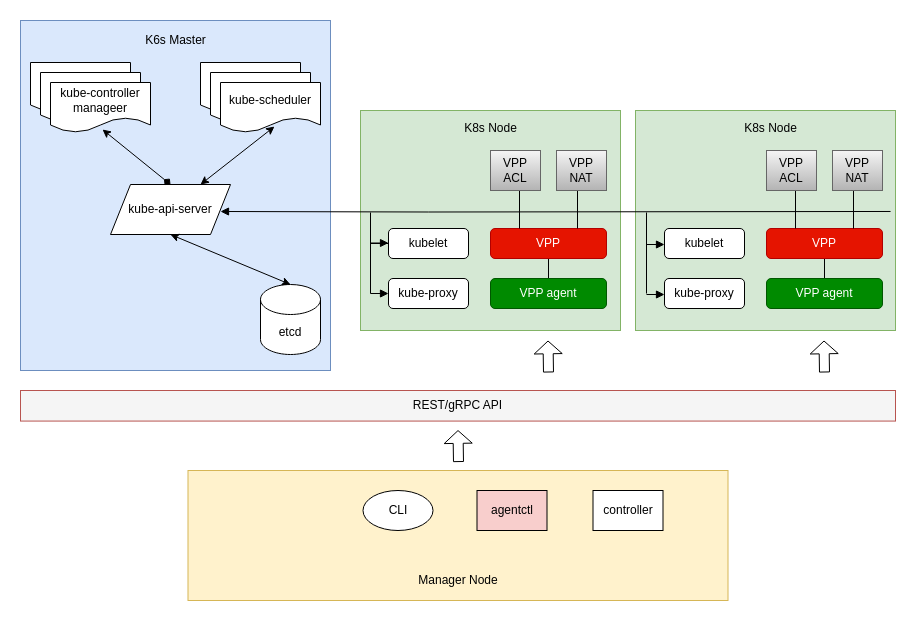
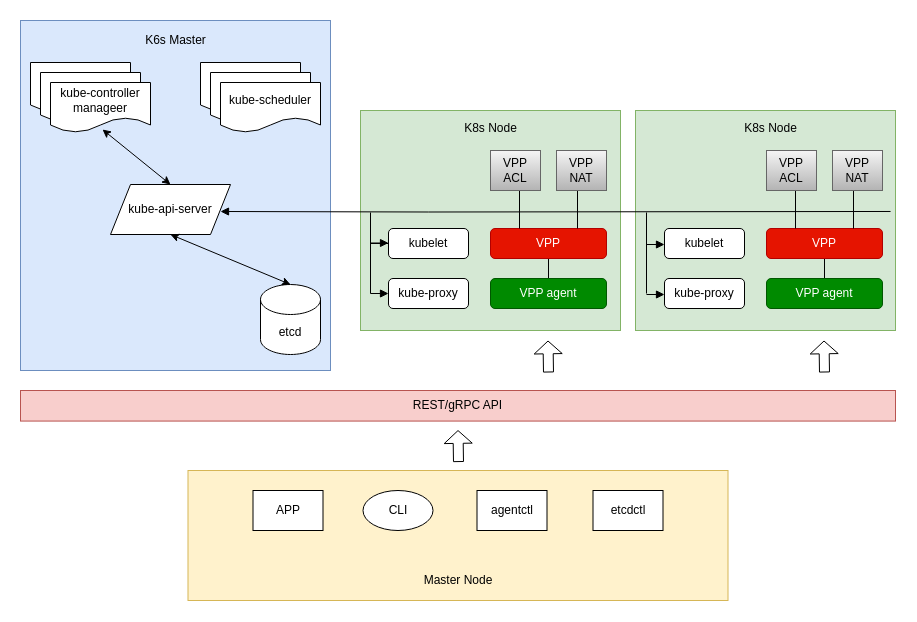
  <mxCell id="0" />
  <mxCell id="1" parent="0" />
  <mxCell id="2" value="" style="rounded=0;whiteSpace=wrap;html=1;fillColor=#fff2cc;strokeColor=#d6b656;" parent="1" vertex="1"><mxGeometry x="187.5" y="470" width="540" height="130" as="geometry" /></mxCell>
  <mxCell id="3" value="" style="rounded=0;whiteSpace=wrap;html=1;fillColor=#d5e8d4;strokeColor=#82b366;" parent="1" vertex="1"><mxGeometry x="635" y="110" width="260" height="220" as="geometry" /></mxCell>
  <mxCell id="4" value="K8s Node" style="text;html=1;strokeColor=none;fillColor=none;align=center;verticalAlign=middle;whiteSpace=wrap;rounded=0;dashed=1;" parent="1" vertex="1"><mxGeometry x="737.5" y="118" width="65" height="20" as="geometry" /></mxCell>
  <mxCell id="5" value="" style="rounded=0;whiteSpace=wrap;html=1;fillColor=#d5e8d4;strokeColor=#82b366;" parent="1" vertex="1"><mxGeometry x="360" y="110" width="260" height="220" as="geometry" /></mxCell>
  <mxCell id="6" value="" style="rounded=0;whiteSpace=wrap;html=1;fillColor=#dae8fc;strokeColor=#6c8ebf;" parent="1" vertex="1"><mxGeometry x="20" y="20" width="310" height="350" as="geometry" /></mxCell>
  <mxCell id="7" style="edgeStyle=orthogonalEdgeStyle;rounded=0;orthogonalLoop=1;jettySize=auto;html=1;exitX=0;exitY=0.5;exitDx=0;exitDy=0;endArrow=none;endFill=0;startArrow=block;startFill=1;" parent="1" source="8" edge="1"><mxGeometry relative="1" as="geometry"><mxPoint x="370" y="293" as="targetPoint" /></mxGeometry></mxCell>
  <mxCell id="8" value="kube-proxy" style="rounded=1;whiteSpace=wrap;html=1;" parent="1" vertex="1"><mxGeometry x="388" y="278" width="80" height="30" as="geometry" /></mxCell>
  <mxCell id="9" style="edgeStyle=orthogonalEdgeStyle;rounded=0;orthogonalLoop=1;jettySize=auto;html=1;exitX=0;exitY=0.5;exitDx=0;exitDy=0;endArrow=none;endFill=0;" parent="1" source="10" edge="1"><mxGeometry relative="1" as="geometry"><mxPoint x="370" y="243" as="targetPoint" /></mxGeometry></mxCell>
  <mxCell id="10" value="kubelet" style="rounded=1;whiteSpace=wrap;html=1;" parent="1" vertex="1"><mxGeometry x="388" y="228" width="80" height="30" as="geometry" /></mxCell>
  <mxCell id="11" style="edgeStyle=orthogonalEdgeStyle;rounded=0;orthogonalLoop=1;jettySize=auto;html=1;exitX=0.5;exitY=1;exitDx=0;exitDy=0;entryX=0.5;entryY=0;entryDx=0;entryDy=0;endArrow=none;endFill=0;" parent="1" source="12" target="13" edge="1"><mxGeometry relative="1" as="geometry" /></mxCell>
  <mxCell id="12" value="VPP" style="rounded=1;whiteSpace=wrap;html=1;fillColor=#e51400;strokeColor=#B20000;fontColor=#ffffff;" parent="1" vertex="1"><mxGeometry x="490" y="228" width="116" height="30" as="geometry" /></mxCell>
  <mxCell id="13" value="VPP agent" style="rounded=1;whiteSpace=wrap;html=1;fillColor=#008a00;strokeColor=#005700;fontColor=#ffffff;" parent="1" vertex="1"><mxGeometry x="490" y="278" width="116" height="30" as="geometry" /></mxCell>
  <mxCell id="14" style="edgeStyle=orthogonalEdgeStyle;rounded=0;orthogonalLoop=1;jettySize=auto;html=1;exitX=0.5;exitY=1;exitDx=0;exitDy=0;entryX=0.25;entryY=0;entryDx=0;entryDy=0;endArrow=none;endFill=0;" parent="1" source="15" target="12" edge="1"><mxGeometry relative="1" as="geometry" /></mxCell>
  <mxCell id="15" value="VPP&lt;br&gt;ACL" style="rounded=0;whiteSpace=wrap;html=1;" parent="1" vertex="1"><mxGeometry x="490" y="150" width="50" height="40" as="geometry" /></mxCell>
  <mxCell id="16" style="edgeStyle=orthogonalEdgeStyle;rounded=0;orthogonalLoop=1;jettySize=auto;html=1;exitX=0.5;exitY=1;exitDx=0;exitDy=0;entryX=0.75;entryY=0;entryDx=0;entryDy=0;endArrow=none;endFill=0;" parent="1" source="17" target="12" edge="1"><mxGeometry relative="1" as="geometry" /></mxCell>
  <mxCell id="17" value="VPP&lt;br&gt;NAT" style="rounded=0;whiteSpace=wrap;html=1;gradientColor=#b3b3b3;fillColor=#f5f5f5;strokeColor=#666666;" parent="1" vertex="1"><mxGeometry x="556" y="150" width="50" height="40" as="geometry" /></mxCell>
  <mxCell id="18" style="edgeStyle=orthogonalEdgeStyle;rounded=0;orthogonalLoop=1;jettySize=auto;html=1;exitX=1;exitY=0.5;exitDx=0;exitDy=0;endArrow=none;endFill=0;entryX=0.981;entryY=0.459;entryDx=0;entryDy=0;entryPerimeter=0;strokeWidth=1;startArrow=block;startFill=1;" parent="1" target="3" edge="1"><mxGeometry relative="1" as="geometry"><mxPoint x="880" y="211" as="targetPoint" /><mxPoint x="220" y="211" as="sourcePoint" /></mxGeometry></mxCell>
  <mxCell id="19" value="kube-api-server" style="shape=parallelogram;perimeter=parallelogramPerimeter;whiteSpace=wrap;html=1;fixedSize=1;" parent="1" vertex="1"><mxGeometry x="110" y="184" width="120" height="50" as="geometry" /></mxCell>
  <mxCell id="20" value="" style="shape=document;whiteSpace=wrap;html=1;boundedLbl=1;" parent="1" vertex="1"><mxGeometry x="30" y="62" width="100" height="50" as="geometry" /></mxCell>
  <mxCell id="21" value="" style="shape=document;whiteSpace=wrap;html=1;boundedLbl=1;" parent="1" vertex="1"><mxGeometry x="40" y="72" width="100" height="50" as="geometry" /></mxCell>
  <mxCell id="22" value="&lt;span style=&quot;font-family: &amp;#34;helvetica&amp;#34; , &amp;#34;segoe ui emoji&amp;#34; , &amp;#34;segoe ui symbol&amp;#34; , &amp;#34;symbola&amp;#34; , &amp;#34;emojisymbols&amp;#34;&quot;&gt;kube-controller manageer&lt;/span&gt;" style="shape=document;whiteSpace=wrap;html=1;boundedLbl=1;" parent="1" vertex="1"><mxGeometry y="82" width="100" height="50" as="geometry" x="50" /></mxCell>
  <mxCell id="23" value="" style="shape=document;whiteSpace=wrap;html=1;boundedLbl=1;" parent="1" vertex="1"><mxGeometry x="200" y="62" width="100" height="50" as="geometry" /></mxCell>
  <mxCell id="24" value="" style="shape=document;whiteSpace=wrap;html=1;boundedLbl=1;" parent="1" vertex="1"><mxGeometry x="210" y="72" width="100" height="50" as="geometry" /></mxCell>
  <mxCell id="25" value="&lt;span style=&quot;font-family: &amp;#34;helvetica&amp;#34; , &amp;#34;segoe ui emoji&amp;#34; , &amp;#34;segoe ui symbol&amp;#34; , &amp;#34;symbola&amp;#34; , &amp;#34;emojisymbols&amp;#34;&quot;&gt;kube-scheduler&lt;/span&gt;" style="shape=document;whiteSpace=wrap;html=1;boundedLbl=1;" parent="1" vertex="1"><mxGeometry x="220" y="82" width="100" height="50" as="geometry" /></mxCell>
  <mxCell id="26" value="etcd" style="shape=cylinder3;whiteSpace=wrap;html=1;boundedLbl=1;backgroundOutline=1;size=15;" parent="1" vertex="1"><mxGeometry x="260" y="284" width="60" height="70" as="geometry" /></mxCell>
  <mxCell id="27" value="kube-proxy" style="rounded=1;whiteSpace=wrap;html=1;" parent="1" vertex="1"><mxGeometry x="664" y="278" width="80" height="30" as="geometry" /></mxCell>
  <mxCell id="28" value="kubelet" style="rounded=1;whiteSpace=wrap;html=1;" parent="1" vertex="1"><mxGeometry x="664" y="228" width="80" height="30" as="geometry" /></mxCell>
  <mxCell id="29" style="edgeStyle=orthogonalEdgeStyle;rounded=0;orthogonalLoop=1;jettySize=auto;html=1;exitX=0.5;exitY=1;exitDx=0;exitDy=0;entryX=0.5;entryY=0;entryDx=0;entryDy=0;endArrow=none;endFill=0;" parent="1" source="30" target="31" edge="1"><mxGeometry relative="1" as="geometry" /></mxCell>
  <mxCell id="30" value="VPP" style="rounded=1;whiteSpace=wrap;html=1;fillColor=#e51400;strokeColor=#B20000;fontColor=#ffffff;" parent="1" vertex="1"><mxGeometry x="766" y="228" width="116" height="30" as="geometry" /></mxCell>
  <mxCell id="31" value="VPP agent" style="rounded=1;whiteSpace=wrap;html=1;fillColor=#008a00;strokeColor=#005700;fontColor=#ffffff;" parent="1" vertex="1"><mxGeometry x="766" y="278" width="116" height="30" as="geometry" /></mxCell>
  <mxCell id="32" style="edgeStyle=orthogonalEdgeStyle;rounded=0;orthogonalLoop=1;jettySize=auto;html=1;exitX=0.5;exitY=1;exitDx=0;exitDy=0;entryX=0.25;entryY=0;entryDx=0;entryDy=0;endArrow=none;endFill=0;" parent="1" source="33" target="30" edge="1"><mxGeometry relative="1" as="geometry" /></mxCell>
  <mxCell id="33" value="VPP&lt;br&gt;ACL" style="rounded=0;whiteSpace=wrap;html=1;fillColor=#f5f5f5;strokeColor=#666666;gradientColor=#b3b3b3;" parent="1" vertex="1"><mxGeometry x="766" y="150" width="50" height="40" as="geometry" /></mxCell>
  <mxCell id="34" style="edgeStyle=orthogonalEdgeStyle;rounded=0;orthogonalLoop=1;jettySize=auto;html=1;exitX=0.5;exitY=1;exitDx=0;exitDy=0;entryX=0.75;entryY=0;entryDx=0;entryDy=0;endArrow=none;endFill=0;" parent="1" source="35" target="30" edge="1"><mxGeometry relative="1" as="geometry" /></mxCell>
  <mxCell id="35" value="VPP&lt;br&gt;NAT" style="rounded=0;whiteSpace=wrap;html=1;fillColor=#f5f5f5;strokeColor=#666666;gradientColor=#b3b3b3;" parent="1" vertex="1"><mxGeometry x="832" y="150" width="50" height="40" as="geometry" /></mxCell>
- <mxCell id="36" value="REST/gRPC API" style="rounded=0;whiteSpace=wrap;html=1;fillColor=#f5f5f5;strokeColor=#b85450;" parent="1" vertex="1"><mxGeometry x="20" y="390" width="875" height="30.57" as="geometry" /></mxCell>
+ <mxCell id="36" value="REST/gRPC API" style="rounded=0;whiteSpace=wrap;html=1;fillColor=#f8cecc;strokeColor=#b85450;" parent="1" vertex="1"><mxGeometry x="20" y="390" width="875" height="30.57" as="geometry" /></mxCell>
+ <mxCell id="37" value="APP" style="rounded=0;whiteSpace=wrap;html=1;" parent="1" vertex="1"><mxGeometry x="252.5" y="490" width="70" height="40" as="geometry" /></mxCell>
  <mxCell id="38" value="CLI" style="ellipse;whiteSpace=wrap;html=1;" parent="1" vertex="1"><mxGeometry x="362.5" y="490" width="70" height="40" as="geometry" /></mxCell>
- <mxCell id="39" value="agentctl" style="rounded=0;whiteSpace=wrap;html=1;fillColor=#f8cecc;" parent="1" vertex="1"><mxGeometry x="476.5" y="490" width="70" height="40" as="geometry" /></mxCell>
- <mxCell id="40" value="controller" style="rounded=0;whiteSpace=wrap;html=1;" parent="1" vertex="1"><mxGeometry x="592.5" y="490" width="70" height="40" as="geometry" /></mxCell>
+ <mxCell id="39" value="agentctl" style="rounded=0;whiteSpace=wrap;html=1;" parent="1" vertex="1"><mxGeometry x="476.5" y="490" width="70" height="40" as="geometry" /></mxCell>
+ <mxCell id="40" value="etcdctl" style="rounded=0;whiteSpace=wrap;html=1;" parent="1" vertex="1"><mxGeometry x="592.5" y="490" width="70" height="40" as="geometry" /></mxCell>
  <mxCell id="41" value="" style="endArrow=none;html=1;endFill=0;" parent="1" edge="1"><mxGeometry width="50" height="50" relative="1" as="geometry"><mxPoint x="370" y="212" as="sourcePoint" /><mxPoint x="370" y="293" as="targetPoint" /></mxGeometry></mxCell>
  <mxCell id="42" style="edgeStyle=orthogonalEdgeStyle;rounded=0;orthogonalLoop=1;jettySize=auto;html=1;exitX=0;exitY=0.5;exitDx=0;exitDy=0;endArrow=none;endFill=0;startArrow=block;startFill=1;" parent="1" edge="1"><mxGeometry relative="1" as="geometry"><mxPoint x="646" y="294" as="targetPoint" /><mxPoint x="664" y="294" as="sourcePoint" /></mxGeometry></mxCell>
  <mxCell id="43" style="edgeStyle=orthogonalEdgeStyle;rounded=0;orthogonalLoop=1;jettySize=auto;html=1;exitX=0;exitY=0.5;exitDx=0;exitDy=0;endArrow=none;endFill=0;startArrow=block;startFill=1;" parent="1" edge="1"><mxGeometry relative="1" as="geometry"><mxPoint x="646" y="244" as="targetPoint" /><mxPoint x="664" y="244" as="sourcePoint" /></mxGeometry></mxCell>
  <mxCell id="44" value="" style="endArrow=none;html=1;endFill=0;" parent="1" edge="1"><mxGeometry width="50" height="50" relative="1" as="geometry"><mxPoint x="646" y="212" as="sourcePoint" /><mxPoint x="646" y="293" as="targetPoint" /></mxGeometry></mxCell>
  <mxCell id="45" value="K6s Master" style="text;html=1;strokeColor=none;fillColor=none;align=center;verticalAlign=middle;whiteSpace=wrap;rounded=0;dashed=1;" parent="1" vertex="1"><mxGeometry x="142.5" y="30" width="65" height="20" as="geometry" /></mxCell>
- <mxCell id="46" value="" style="endArrow=diamond;startArrow=classic;html=1;entryX=0.5;entryY=0;entryDx=0;entryDy=0;exitX=0.52;exitY=0.94;exitDx=0;exitDy=0;exitPerimeter=0;" parent="1" source="22" target="19" edge="1"><mxGeometry width="50" height="50" relative="1" as="geometry"><mxPoint x="90" y="180" as="sourcePoint" /><mxPoint x="140" y="130" as="targetPoint" /></mxGeometry></mxCell>
- <mxCell id="47" value="" style="endArrow=classic;startArrow=classic;html=1;entryX=0.75;entryY=0;entryDx=0;entryDy=0;exitX=0.54;exitY=0.88;exitDx=0;exitDy=0;exitPerimeter=0;" parent="1" source="25" target="19" edge="1"><mxGeometry width="50" height="50" relative="1" as="geometry"><mxPoint x="112" y="139" as="sourcePoint" /><mxPoint x="150" y="194" as="targetPoint" /></mxGeometry></mxCell>
+ <mxCell id="46" value="" style="endArrow=classic;startArrow=classic;html=1;entryX=0.5;entryY=0;entryDx=0;entryDy=0;exitX=0.52;exitY=0.94;exitDx=0;exitDy=0;exitPerimeter=0;" parent="1" source="22" target="19" edge="1"><mxGeometry width="50" height="50" relative="1" as="geometry"><mxPoint x="90" y="180" as="sourcePoint" /><mxPoint x="140" y="130" as="targetPoint" /></mxGeometry></mxCell>
  <mxCell id="48" value="" style="endArrow=classic;startArrow=classic;html=1;entryX=0.5;entryY=0;entryDx=0;entryDy=0;entryPerimeter=0;exitX=0.5;exitY=1;exitDx=0;exitDy=0;" parent="1" source="19" target="26" edge="1"><mxGeometry width="50" height="50" relative="1" as="geometry"><mxPoint x="70" y="290" as="sourcePoint" /><mxPoint x="120" y="240" as="targetPoint" /></mxGeometry></mxCell>
  <mxCell id="49" value="K8s Node" style="text;html=1;strokeColor=none;fillColor=none;align=center;verticalAlign=middle;whiteSpace=wrap;rounded=0;dashed=1;" parent="1" vertex="1"><mxGeometry x="457.5" y="118" width="65" height="20" as="geometry" /></mxCell>
  <mxCell id="50" value="" style="shape=flexArrow;endArrow=classic;html=1;strokeWidth=1;endWidth=17;endSize=3.93;" parent="1" edge="1"><mxGeometry width="50" height="50" relative="1" as="geometry"><mxPoint x="548" y="372" as="sourcePoint" /><mxPoint x="547.5" y="340" as="targetPoint" /></mxGeometry></mxCell>
  <mxCell id="51" value="" style="shape=flexArrow;endArrow=classic;html=1;strokeWidth=1;endWidth=17;endSize=3.93;" parent="1" edge="1"><mxGeometry width="50" height="50" relative="1" as="geometry"><mxPoint x="824" y="372" as="sourcePoint" /><mxPoint x="823.5" y="340" as="targetPoint" /></mxGeometry></mxCell>
- <mxCell id="52" value="Manager Node" style="text;html=1;strokeColor=none;fillColor=none;align=center;verticalAlign=middle;whiteSpace=wrap;rounded=0;dashed=1;" parent="1" vertex="1"><mxGeometry x="412.5" y="570" width="90" height="20" as="geometry" /></mxCell>
+ <mxCell id="52" value="Master Node" style="text;html=1;strokeColor=none;fillColor=none;align=center;verticalAlign=middle;whiteSpace=wrap;rounded=0;dashed=1;" parent="1" vertex="1"><mxGeometry x="412.5" y="570" width="90" height="20" as="geometry" /></mxCell>
  <mxCell id="53" value="" style="shape=flexArrow;endArrow=classic;html=1;strokeWidth=1;endWidth=17;endSize=3.93;" parent="1" edge="1"><mxGeometry width="50" height="50" relative="1" as="geometry"><mxPoint x="458" y="461.57" as="sourcePoint" /><mxPoint x="457.5" y="429.57" as="targetPoint" /></mxGeometry></mxCell>
  <mxCell id="54" value="VPP&lt;br&gt;ACL" style="rounded=0;whiteSpace=wrap;html=1;fillColor=#f5f5f5;strokeColor=#666666;gradientColor=#b3b3b3;" parent="1" vertex="1"><mxGeometry x="490" y="150" width="50" height="40" as="geometry" /></mxCell>
  <mxCell id="55" style="edgeStyle=orthogonalEdgeStyle;rounded=0;orthogonalLoop=1;jettySize=auto;html=1;exitX=0;exitY=0.5;exitDx=0;exitDy=0;endArrow=none;endFill=0;startArrow=block;startFill=1;" parent="1" edge="1"><mxGeometry relative="1" as="geometry"><mxPoint x="370" y="242.5" as="targetPoint" /><mxPoint x="388" y="242.5" as="sourcePoint" /></mxGeometry></mxCell>
